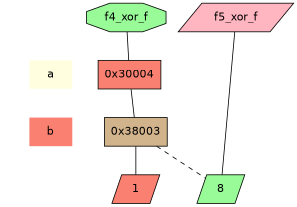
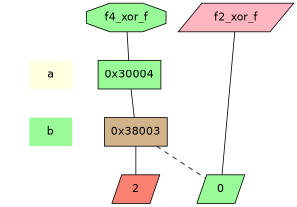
  digraph {
    fontname="DejaVu Sans"
    node [fontname="DejaVu Sans" shape=plaintext style=filled fillcolor=salmon]
    edge [dir=none fontname="DejaVu Sans" style=invis]
    "CONST NODES" [style=invis fillcolor=""]
    " a " [fillcolor=lightyellow]
-   " b "
+   " b " [fillcolor=palegreen]
    n4 [fillcolor=palegreen label=f4_xor_f shape=octagon]
-   f2_xor_f [fillcolor=lightpink shape=parallelogram label=f5_xor_f]
-   "0x30004" [shape=box]
+   f2_xor_f [fillcolor=lightpink shape=parallelogram]
+   "0x30004" [fillcolor=palegreen shape=box]
    n7 [fillcolor=tan label="0x38003" shape=box]
-   n8 [fillcolor=palegreen label=8 shape=parallelogram]
-   n9 [label=1 shape=parallelogram]
+   n8 [fillcolor=palegreen label=0 shape=parallelogram]
+   n9 [label=2 shape=parallelogram]
    subgraph sub_1 {
      "CONST NODES"
      " a "
      " b "
    }
    subgraph sub_2 {
      rank=same
      n4
      f2_xor_f
    }
    subgraph sub_3 {
      rank=same
      " a "
      "0x30004"
    }
    subgraph sub_4 {
      rank=same
      " b "
      n7
    }
    subgraph sub_5 {
      rank=same
      "CONST NODES"
      subgraph sub_6 {
        rank=same
        n8
        n9
      }
    }
    " a " -> " b "
    " b " -> "CONST NODES"
    n4 -> f2_xor_f
    n4 -> "0x30004" [style=solid]
    f2_xor_f -> n8 [style=solid]
    "0x30004" -> n7 [style=""]
    n7 -> n8 [style=dashed]
    n7 -> n9 [style=""]
  }
